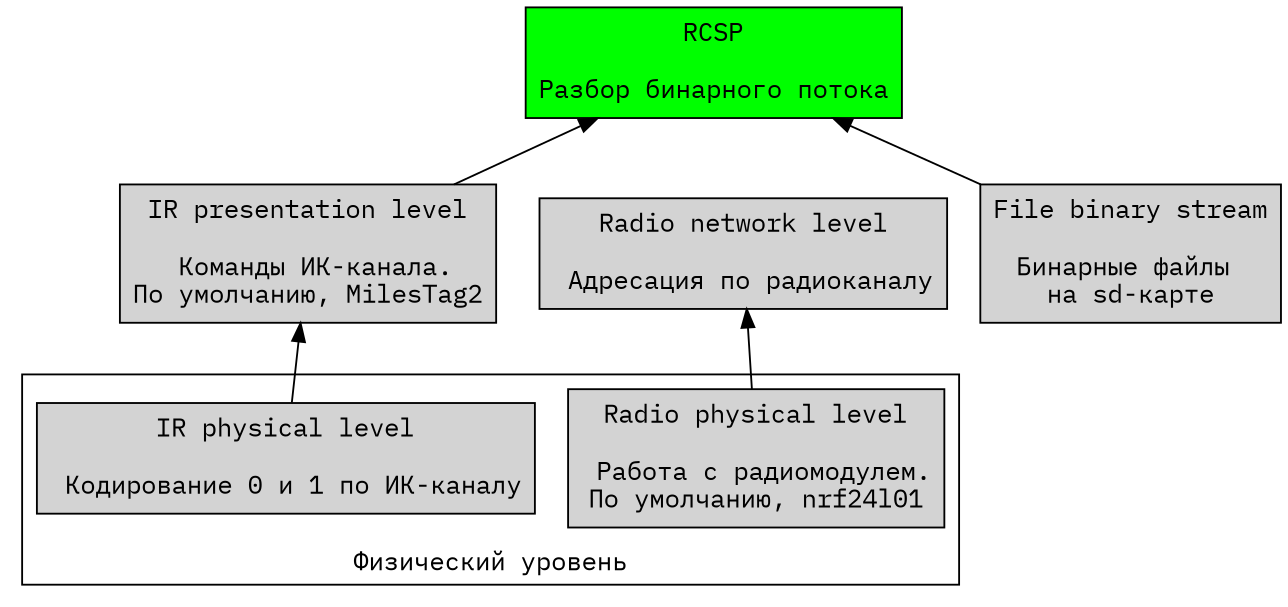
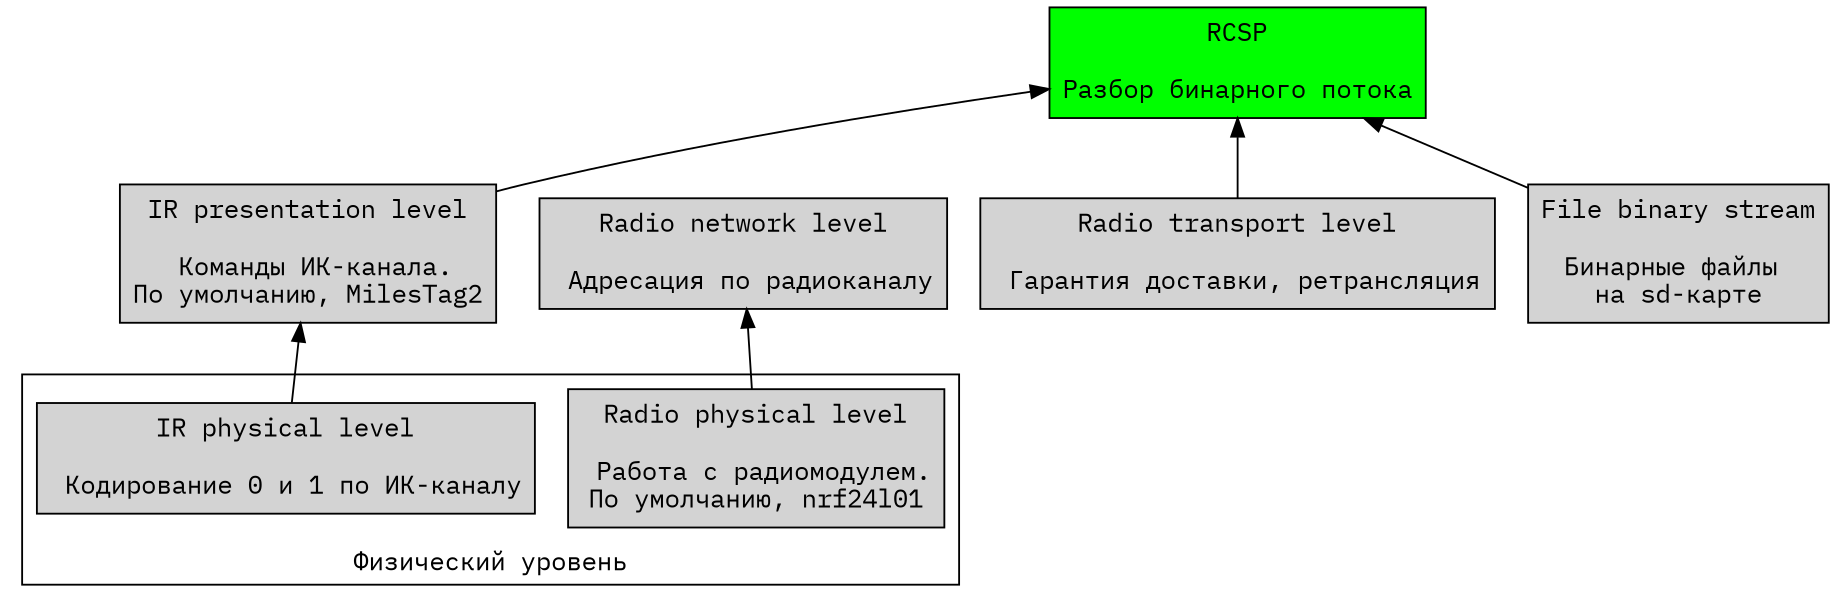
  digraph {
    fontname="IBM Plex Mono"
    rankdir=BT
    node [fontname="IBM Plex Mono" margin=0.1 shape=box style=filled]
    edge [fontname="IBM Plex Mono"]
    n1 [label="IR physical level\n\n Кодирование 0 и 1 по ИК-каналу"]
    n2 [label="Radio physical level\n\n Работа с радиомодулем.\nПо умолчанию, nrf24l01"]
    n3 [label="IR presentation level\n\n Команды ИК-канала.\nПо умолчанию, MilesTag2"]
    n4 [label="Radio network level\n\n Адресация по радиоканалу"]
    n5 [fillcolor=green fontcolor=black label="RCSP\n\nРазбор бинарного потока"]
+   n6 [label="Radio transport level\n\n Гарантия доставки, ретрансляция"]
    n7 [label="File binary stream\n\nБинарные файлы \nна sd-карте"]
    subgraph cluster_1 {
      label="Физический уровень"
      n1
      n2
    }
    n1 -> n3
    n2 -> n4
    n3 -> n5
+   n6 -> n5
    n7 -> n5
  }
